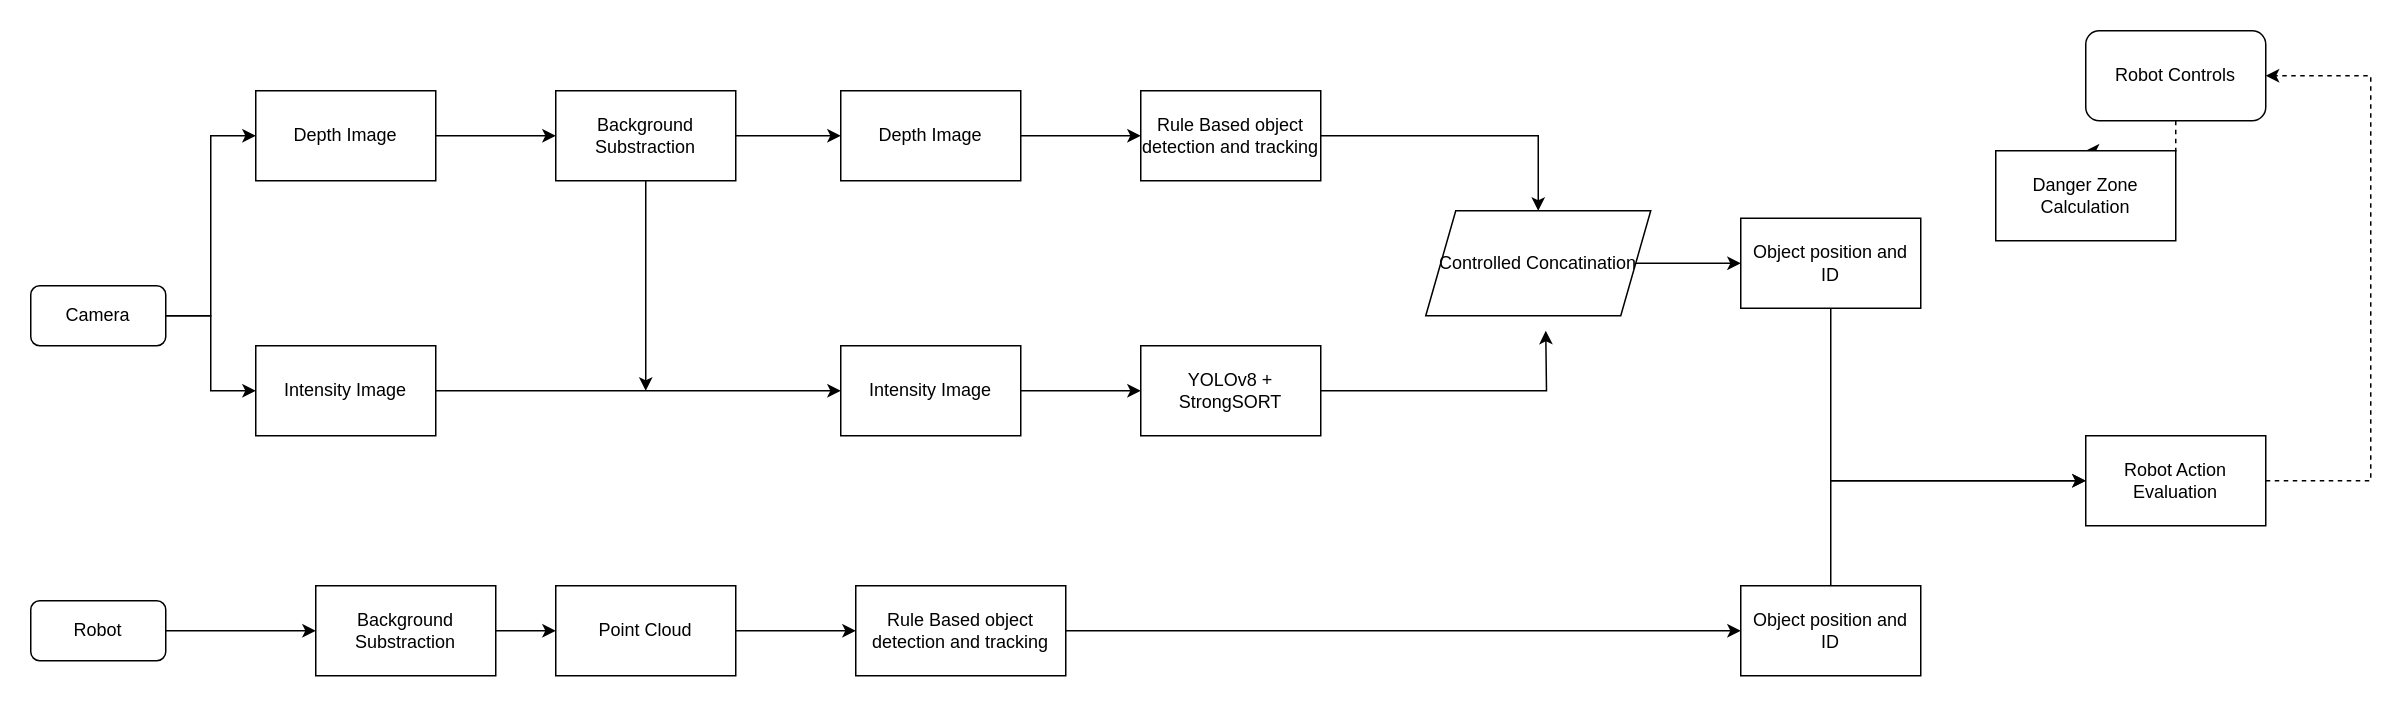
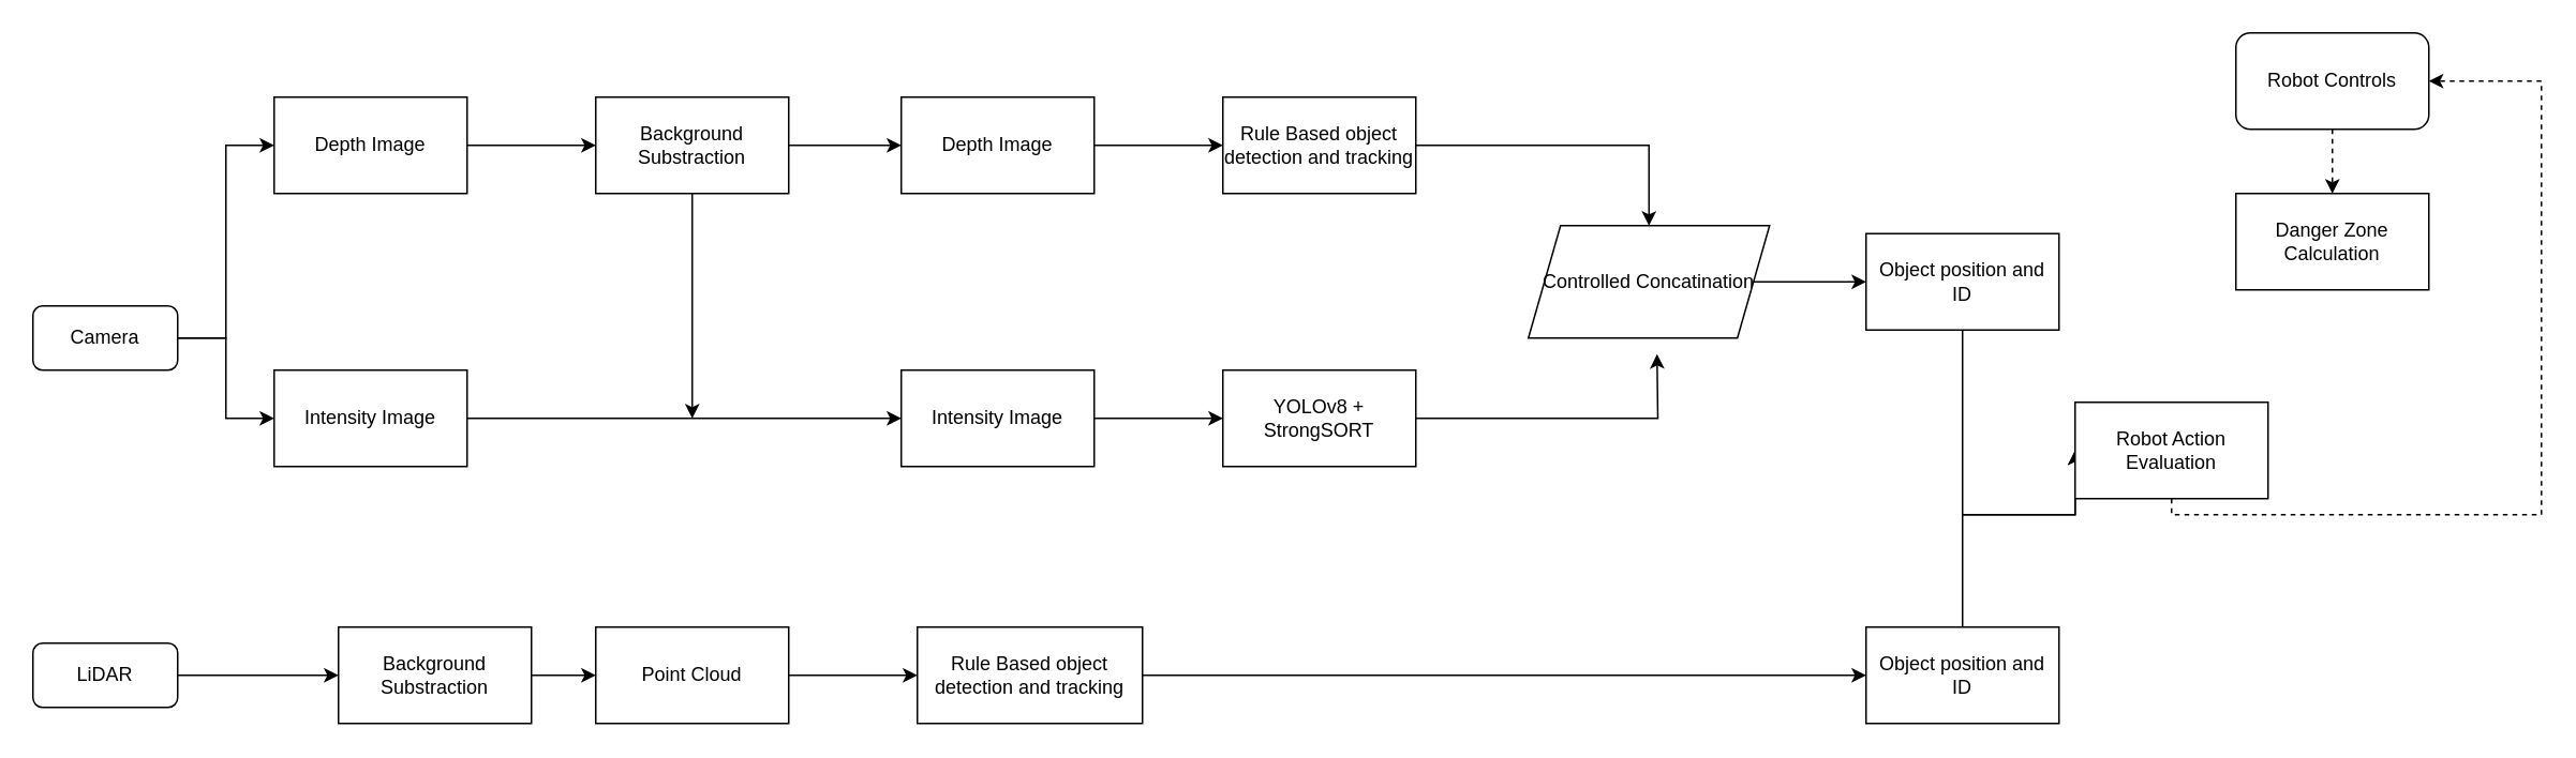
  <mxCell id="0" />
  <mxCell id="1" parent="0" />
  <mxCell id="2" style="edgeStyle=orthogonalEdgeStyle;rounded=0;orthogonalLoop=1;jettySize=auto;html=1;entryX=0;entryY=0.5;entryDx=0;entryDy=0;" edge="1" parent="1" source="4" target="6"><mxGeometry relative="1" as="geometry" /></mxCell>
  <mxCell id="3" style="edgeStyle=orthogonalEdgeStyle;rounded=0;orthogonalLoop=1;jettySize=auto;html=1;entryX=0;entryY=0.5;entryDx=0;entryDy=0;" edge="1" parent="1" source="4" target="8"><mxGeometry relative="1" as="geometry" /></mxCell>
  <mxCell id="4" value="Camera" style="rounded=1;whiteSpace=wrap;html=1;" vertex="1" parent="1"><mxGeometry x="20" y="190" width="90" height="40" as="geometry" /></mxCell>
  <mxCell id="5" value="" style="edgeStyle=orthogonalEdgeStyle;rounded=0;orthogonalLoop=1;jettySize=auto;html=1;" edge="1" parent="1" source="6" target="11"><mxGeometry relative="1" as="geometry" /></mxCell>
  <mxCell id="6" value="Depth Image" style="rounded=0;whiteSpace=wrap;html=1;" vertex="1" parent="1"><mxGeometry x="170" y="60" width="120" height="60" as="geometry" /></mxCell>
  <mxCell id="7" style="edgeStyle=orthogonalEdgeStyle;rounded=0;orthogonalLoop=1;jettySize=auto;html=1;" edge="1" parent="1" source="8" target="13"><mxGeometry relative="1" as="geometry" /></mxCell>
  <mxCell id="8" value="Intensity Image" style="rounded=0;whiteSpace=wrap;html=1;" vertex="1" parent="1"><mxGeometry x="170" y="230" width="120" height="60" as="geometry" /></mxCell>
  <mxCell id="9" style="edgeStyle=orthogonalEdgeStyle;rounded=0;orthogonalLoop=1;jettySize=auto;html=1;" edge="1" parent="1" source="11"><mxGeometry relative="1" as="geometry"><mxPoint x="430" y="260" as="targetPoint" /></mxGeometry></mxCell>
  <mxCell id="10" value="" style="edgeStyle=orthogonalEdgeStyle;rounded=0;orthogonalLoop=1;jettySize=auto;html=1;" edge="1" parent="1" source="11" target="15"><mxGeometry relative="1" as="geometry" /></mxCell>
  <mxCell id="11" value="Background Substraction" style="whiteSpace=wrap;html=1;rounded=0;" vertex="1" parent="1"><mxGeometry x="370" y="60" width="120" height="60" as="geometry" /></mxCell>
  <mxCell id="12" value="" style="edgeStyle=orthogonalEdgeStyle;rounded=0;orthogonalLoop=1;jettySize=auto;html=1;" edge="1" parent="1" source="13" target="19"><mxGeometry relative="1" as="geometry" /></mxCell>
  <mxCell id="13" value="Intensity Image" style="rounded=0;whiteSpace=wrap;html=1;" vertex="1" parent="1"><mxGeometry x="560" y="230" width="120" height="60" as="geometry" /></mxCell>
  <mxCell id="14" value="" style="edgeStyle=orthogonalEdgeStyle;rounded=0;orthogonalLoop=1;jettySize=auto;html=1;" edge="1" parent="1" source="15" target="17"><mxGeometry relative="1" as="geometry" /></mxCell>
  <mxCell id="15" value="Depth Image" style="rounded=0;whiteSpace=wrap;html=1;" vertex="1" parent="1"><mxGeometry x="560" y="60" width="120" height="60" as="geometry" /></mxCell>
  <mxCell id="16" value="" style="edgeStyle=orthogonalEdgeStyle;rounded=0;orthogonalLoop=1;jettySize=auto;html=1;" edge="1" parent="1" source="17" target="21"><mxGeometry relative="1" as="geometry" /></mxCell>
  <mxCell id="17" value="Rule Based object detection and tracking" style="whiteSpace=wrap;html=1;rounded=0;" vertex="1" parent="1"><mxGeometry x="760" y="60" width="120" height="60" as="geometry" /></mxCell>
  <mxCell id="18" style="edgeStyle=orthogonalEdgeStyle;rounded=0;orthogonalLoop=1;jettySize=auto;html=1;" edge="1" parent="1" source="19"><mxGeometry relative="1" as="geometry"><mxPoint x="1030" y="220" as="targetPoint" /></mxGeometry></mxCell>
  <mxCell id="19" value="YOLOv8 + StrongSORT" style="whiteSpace=wrap;html=1;rounded=0;" vertex="1" parent="1"><mxGeometry x="760" y="230" width="120" height="60" as="geometry" /></mxCell>
  <mxCell id="20" value="" style="edgeStyle=orthogonalEdgeStyle;rounded=0;orthogonalLoop=1;jettySize=auto;html=1;" edge="1" parent="1" source="21" target="23"><mxGeometry relative="1" as="geometry" /></mxCell>
  <mxCell id="21" value="Controlled Concatination" style="shape=parallelogram;perimeter=parallelogramPerimeter;whiteSpace=wrap;html=1;fixedSize=1;rounded=0;" vertex="1" parent="1"><mxGeometry x="950" y="140" width="150" height="70" as="geometry" /></mxCell>
  <mxCell id="22" style="edgeStyle=orthogonalEdgeStyle;rounded=0;orthogonalLoop=1;jettySize=auto;html=1;entryX=0;entryY=0.5;entryDx=0;entryDy=0;" edge="1" parent="1" source="23" target="38"><mxGeometry relative="1" as="geometry"><Array as="points"><mxPoint x="1220" y="320" /></Array></mxGeometry></mxCell>
  <mxCell id="23" value="Object position and ID" style="rounded=0;whiteSpace=wrap;html=1;" vertex="1" parent="1"><mxGeometry x="1160" y="145" width="120" height="60" as="geometry" /></mxCell>
  <mxCell id="24" value="" style="edgeStyle=orthogonalEdgeStyle;rounded=0;orthogonalLoop=1;jettySize=auto;html=1;" edge="1" parent="1" source="25" target="27"><mxGeometry relative="1" as="geometry" /></mxCell>
- <mxCell id="25" value="Robot" style="rounded=1;whiteSpace=wrap;html=1;" vertex="1" parent="1"><mxGeometry x="20" y="400" width="90" height="40" as="geometry" /></mxCell>
+ <mxCell id="25" value="LiDAR" style="rounded=1;whiteSpace=wrap;html=1;" vertex="1" parent="1"><mxGeometry x="20" y="400" width="90" height="40" as="geometry" /></mxCell>
  <mxCell id="26" value="" style="edgeStyle=orthogonalEdgeStyle;rounded=0;orthogonalLoop=1;jettySize=auto;html=1;" edge="1" parent="1" source="27" target="29"><mxGeometry relative="1" as="geometry" /></mxCell>
  <mxCell id="27" value="Background Substraction" style="whiteSpace=wrap;html=1;rounded=0;" vertex="1" parent="1"><mxGeometry x="210" y="390" width="120" height="60" as="geometry" /></mxCell>
  <mxCell id="28" value="" style="edgeStyle=orthogonalEdgeStyle;rounded=0;orthogonalLoop=1;jettySize=auto;html=1;" edge="1" parent="1" source="29" target="31"><mxGeometry relative="1" as="geometry" /></mxCell>
  <mxCell id="29" value="Point Cloud" style="whiteSpace=wrap;html=1;rounded=0;" vertex="1" parent="1"><mxGeometry x="370" y="390" width="120" height="60" as="geometry" /></mxCell>
  <mxCell id="30" value="" style="edgeStyle=orthogonalEdgeStyle;rounded=0;orthogonalLoop=1;jettySize=auto;html=1;" edge="1" parent="1" source="31" target="33"><mxGeometry relative="1" as="geometry" /></mxCell>
  <mxCell id="31" value="Rule Based object detection and tracking" style="whiteSpace=wrap;html=1;rounded=0;" vertex="1" parent="1"><mxGeometry x="570" y="390" width="140" height="60" as="geometry" /></mxCell>
  <mxCell id="32" style="edgeStyle=orthogonalEdgeStyle;rounded=0;orthogonalLoop=1;jettySize=auto;html=1;entryX=0;entryY=0.5;entryDx=0;entryDy=0;" edge="1" parent="1" source="33" target="38"><mxGeometry relative="1" as="geometry"><mxPoint x="1390" y="320" as="targetPoint" /><Array as="points"><mxPoint x="1220" y="320" /></Array></mxGeometry></mxCell>
  <mxCell id="33" value="Object position and ID" style="rounded=0;whiteSpace=wrap;html=1;" vertex="1" parent="1"><mxGeometry x="1160" y="390" width="120" height="60" as="geometry" /></mxCell>
  <mxCell id="34" value="" style="edgeStyle=orthogonalEdgeStyle;rounded=0;orthogonalLoop=1;jettySize=auto;html=1;dashed=1;" edge="1" parent="1" source="35" target="36"><mxGeometry relative="1" as="geometry" /></mxCell>
  <mxCell id="35" value="Robot Controls" style="rounded=1;whiteSpace=wrap;html=1;" vertex="1" parent="1"><mxGeometry x="1390" y="20" width="120" height="60" as="geometry" /></mxCell>
- <mxCell id="36" value="Danger Zone Calculation" style="rounded=0;whiteSpace=wrap;html=1;" vertex="1" parent="1"><mxGeometry x="1330" y="100" width="120" height="60" as="geometry" /></mxCell>
+ <mxCell id="36" value="Danger Zone Calculation" style="rounded=0;whiteSpace=wrap;html=1;" vertex="1" parent="1"><mxGeometry x="1390" y="120" width="120" height="60" as="geometry" /></mxCell>
  <mxCell id="37" style="edgeStyle=orthogonalEdgeStyle;rounded=0;orthogonalLoop=1;jettySize=auto;html=1;entryX=1;entryY=0.5;entryDx=0;entryDy=0;dashed=1;" edge="1" parent="1" source="38" target="35"><mxGeometry relative="1" as="geometry"><Array as="points"><mxPoint x="1580" y="320" /><mxPoint x="1580" y="50" /></Array></mxGeometry></mxCell>
- <mxCell id="38" value="Robot Action Evaluation" style="rounded=0;whiteSpace=wrap;html=1;" vertex="1" parent="1"><mxGeometry x="1390" y="290" width="120" height="60" as="geometry" /></mxCell>
+ <mxCell id="38" value="Robot Action Evaluation" style="rounded=0;whiteSpace=wrap;html=1;" vertex="1" parent="1"><mxGeometry x="1290" y="250" width="120" height="60" as="geometry" /></mxCell>
